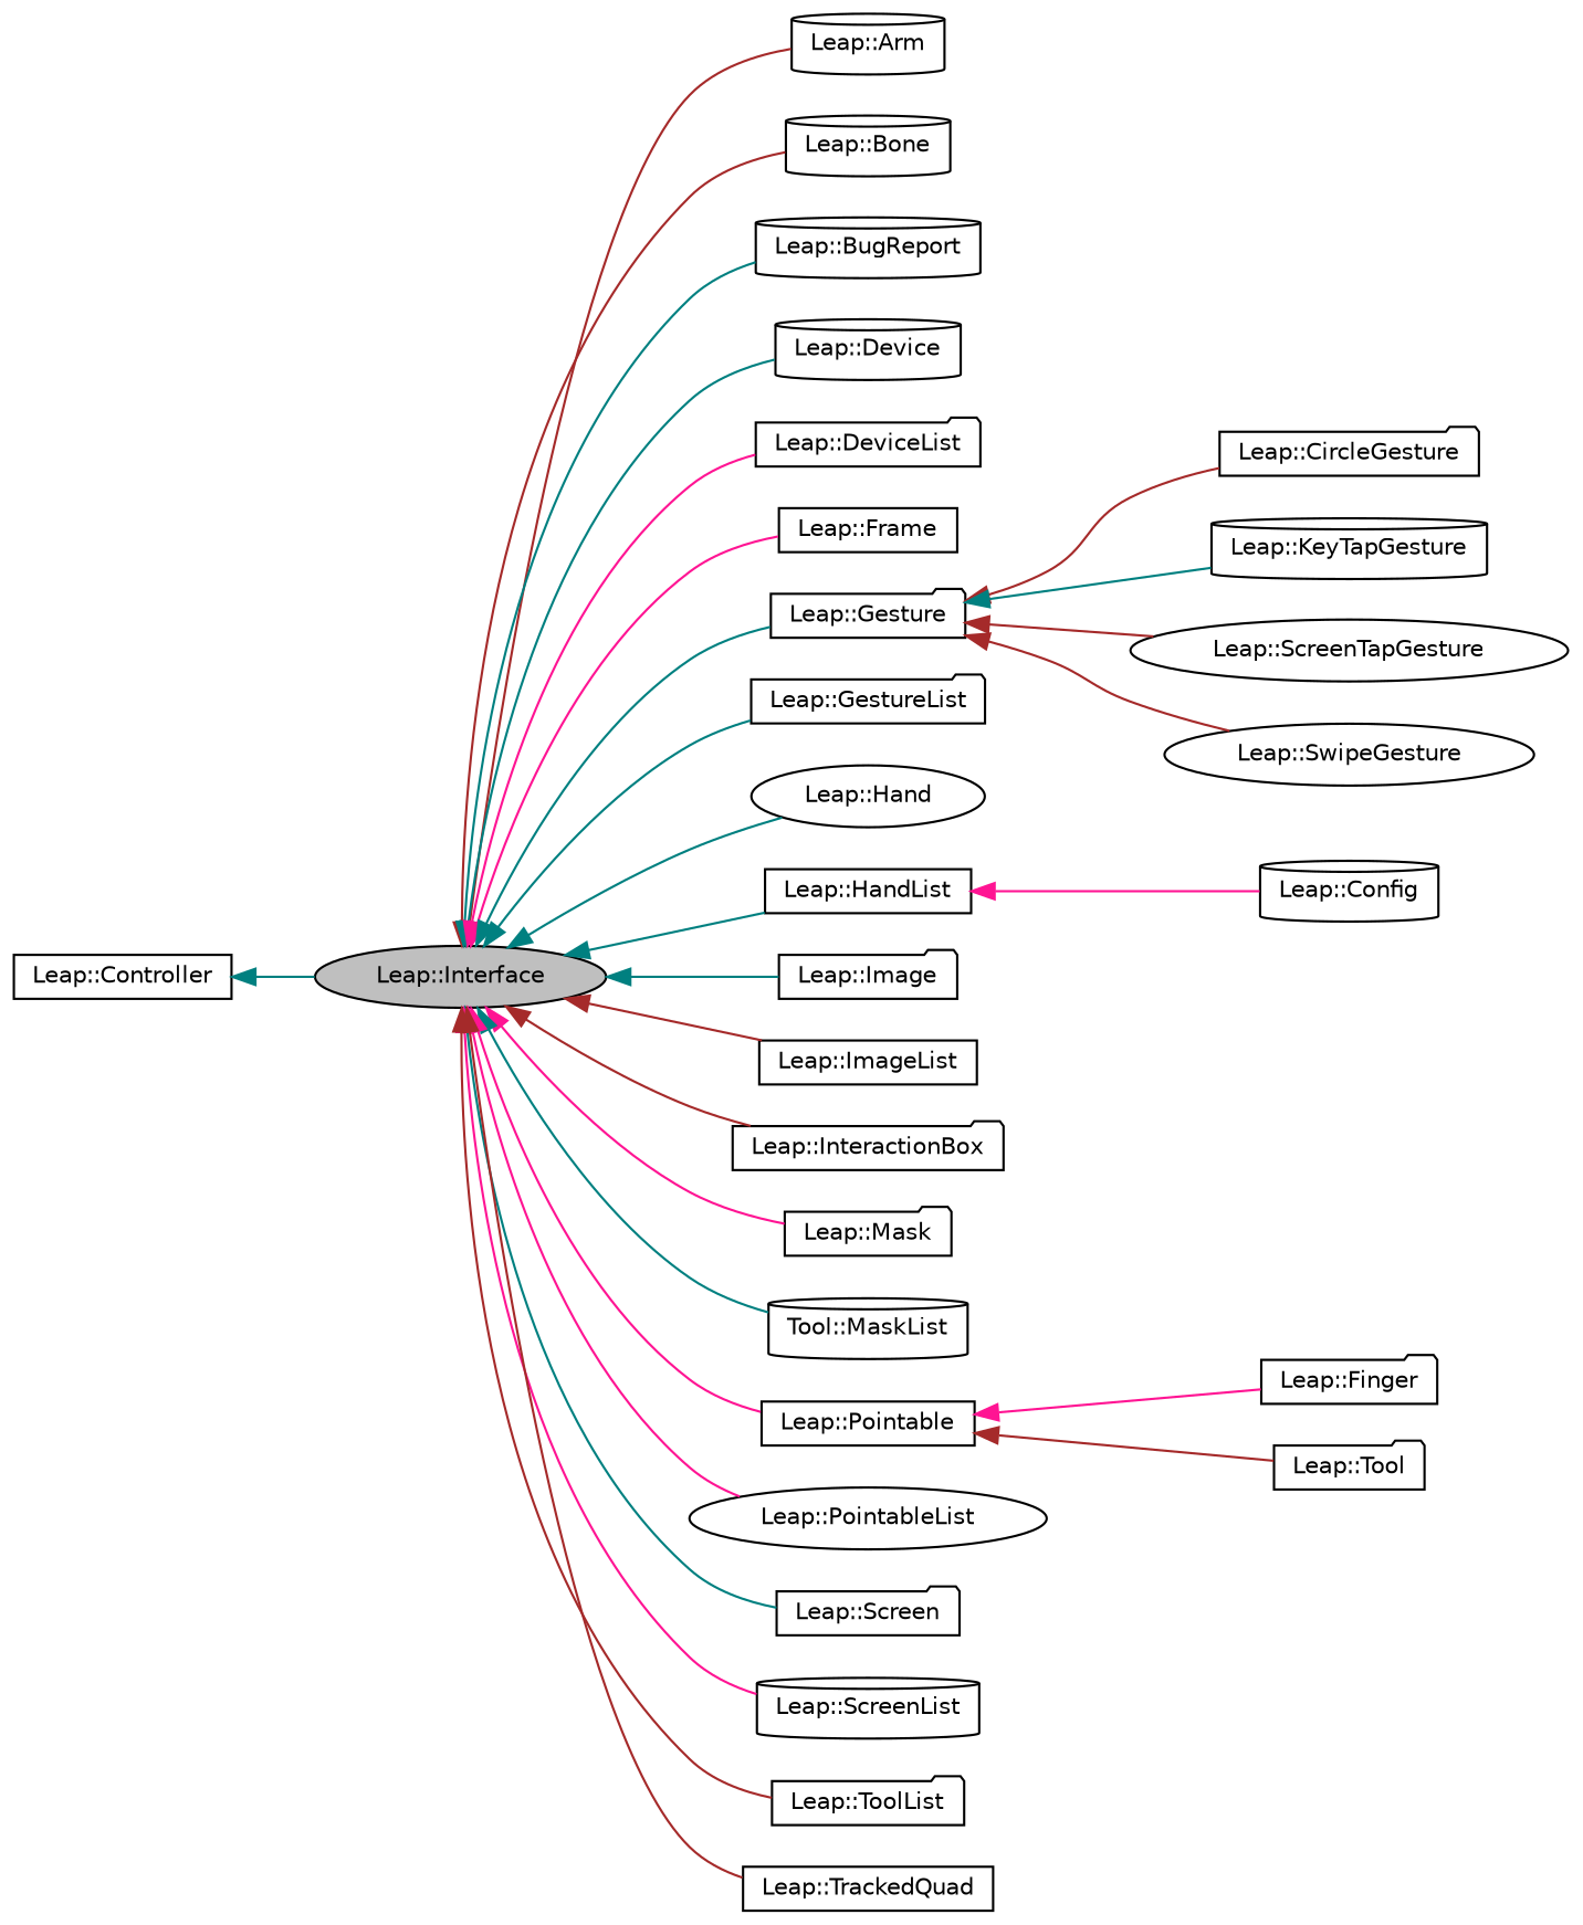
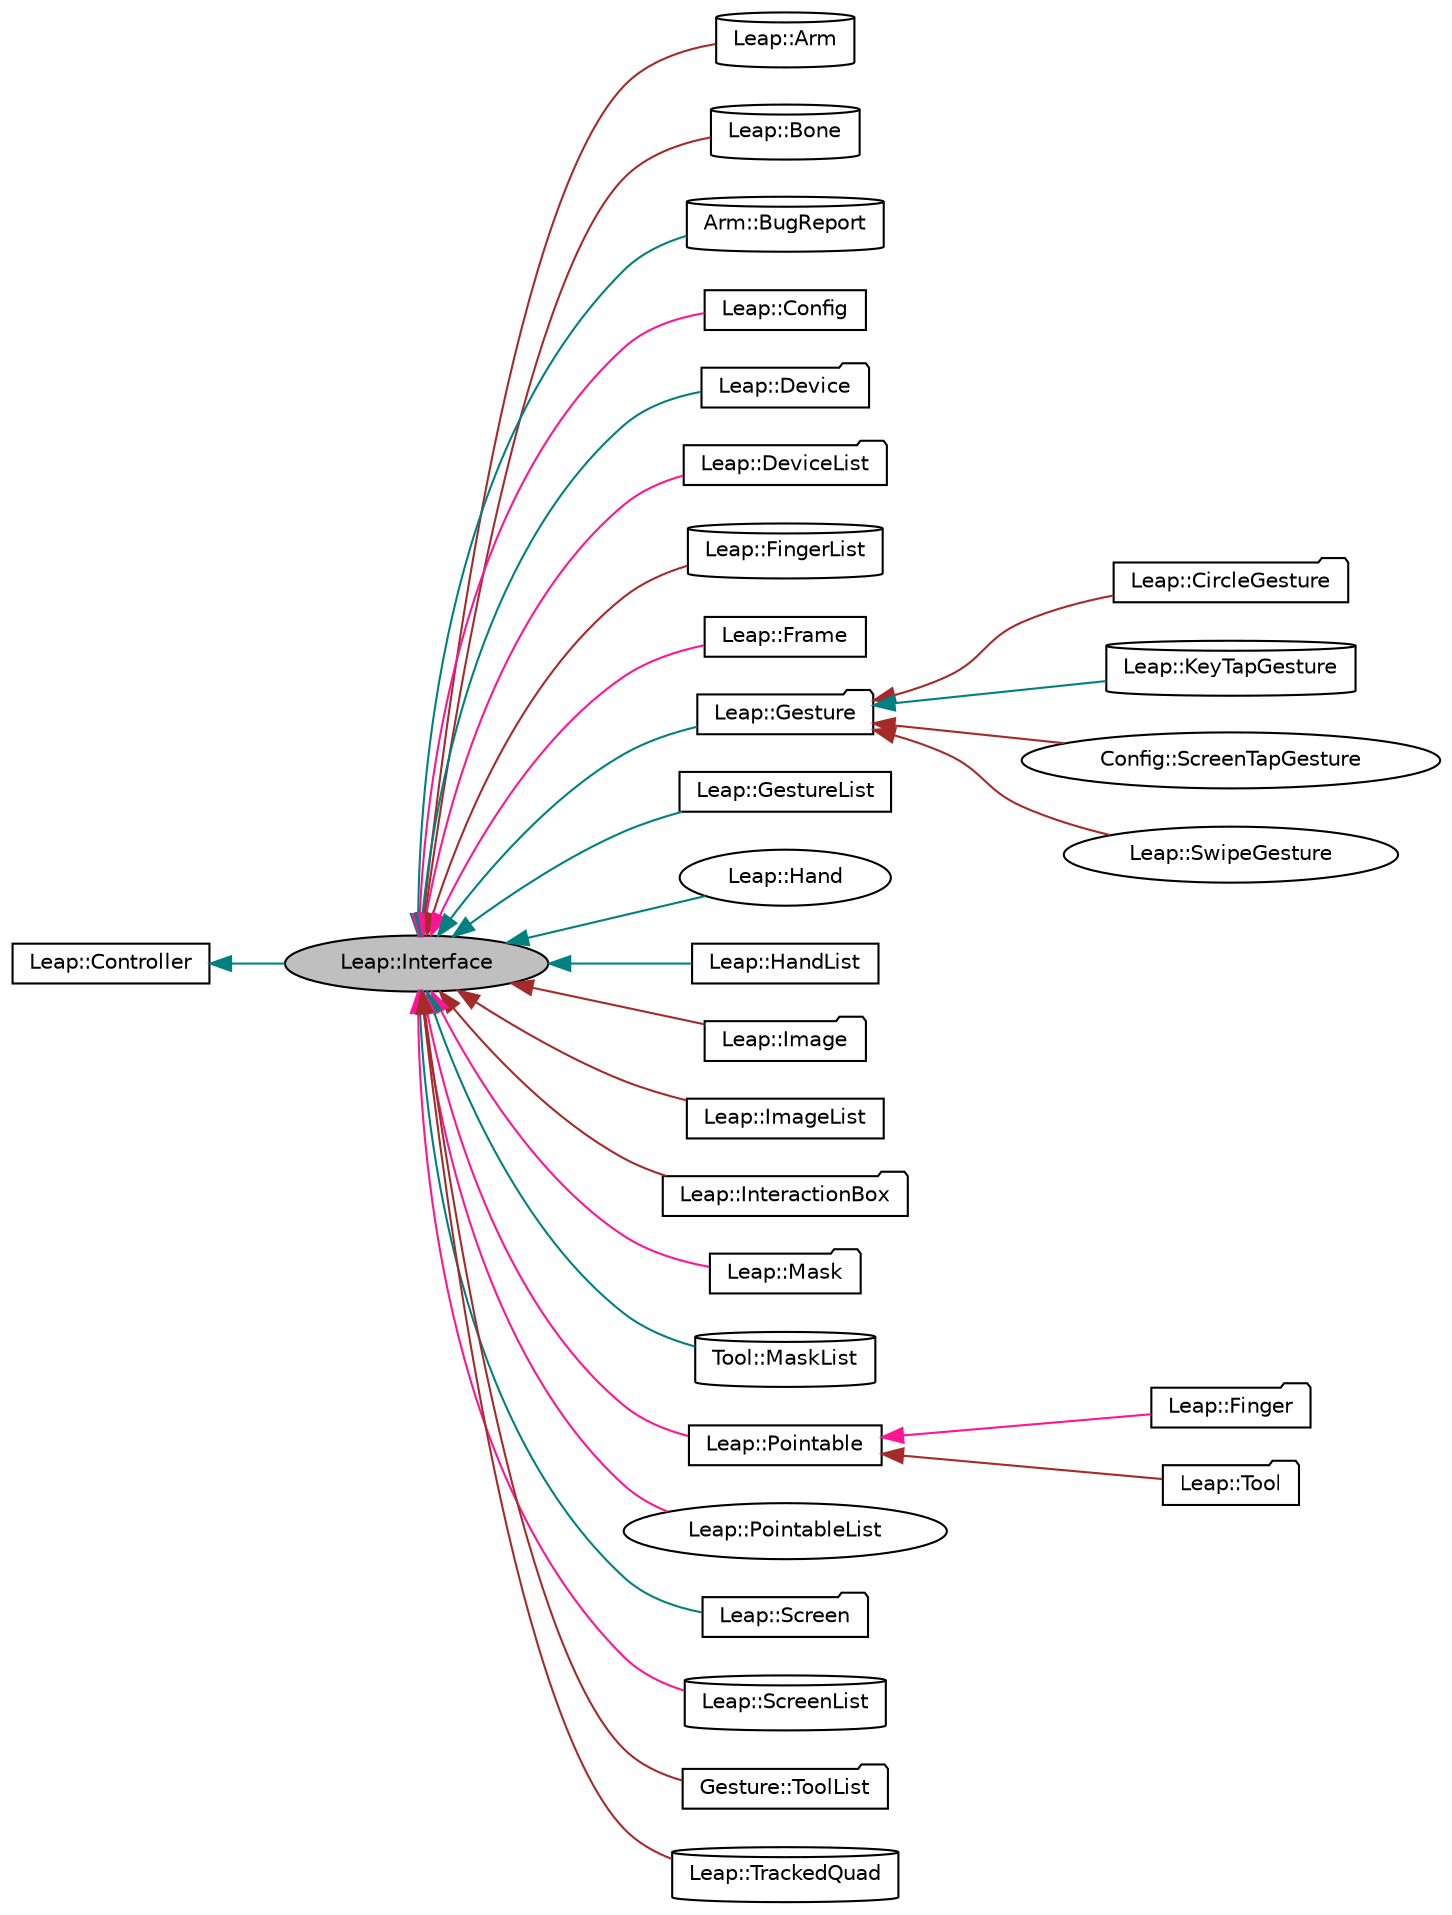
  digraph {
    rankdir=LR
    node [color=black fillcolor=white fontname=Helvetica fontsize=10 shape=folder style=filled]
    edge [color=brown dir=back fontname=Helvetica fontsize=10 labelfontname=Helvetica labelfontsize=10 style=solid]
    n1 [fillcolor=grey75 fontcolor=black height=0.2 label="Leap::Interface" shape=ellipse width=0.4]
    n2 [height=0.2 label="Leap::Arm" shape=cylinder width=0.4]
    n3 [height=0.2 label="Leap::Bone" shape=cylinder width=0.4]
-   n4 [height=0.2 label="Leap::BugReport" shape=cylinder width=0.4]
-   n5 [height=0.2 label="Leap::Config" shape=cylinder width=0.4]
-   n6 [height=0.2 label="Leap::Device" shape=cylinder width=0.4]
+   n4 [height=0.2 label="Arm::BugReport" shape=cylinder width=0.4]
+   n5 [height=0.2 label="Leap::Config" shape=box width=0.4]
+   n6 [height=0.2 label="Leap::Device" width=0.4]
    n7 [height=0.2 label="Leap::DeviceList" width=0.4]
+   n8 [height=0.2 label="Leap::FingerList" shape=cylinder width=0.4]
    n9 [height=0.2 label="Leap::Frame" shape=box width=0.4]
    n10 [height=0.2 label="Leap::Gesture" width=0.4]
-   n11 [height=0.2 label="Leap::GestureList" width=0.4]
+   n11 [height=0.2 label="Leap::GestureList" shape=box width=0.4]
    n12 [height=0.2 label="Leap::Hand" shape=ellipse width=0.4]
    n13 [height=0.2 label="Leap::HandList" shape=box width=0.4]
    n14 [height=0.2 label="Leap::Image" width=0.4]
    n15 [height=0.2 label="Leap::ImageList" shape=box width=0.4]
    n16 [height=0.2 label="Leap::InteractionBox" width=0.4]
    n17 [height=0.2 label="Leap::Mask" width=0.4]
    n18 [height=0.2 label="Tool::MaskList" shape=cylinder width=0.4]
    n19 [height=0.2 label="Leap::Pointable" shape=box width=0.4]
    n20 [height=0.2 label="Leap::PointableList" shape=ellipse width=0.4]
    n21 [height=0.2 label="Leap::Screen" width=0.4]
    n22 [height=0.2 label="Leap::ScreenList" shape=cylinder width=0.4]
-   n23 [height=0.2 label="Leap::ToolList" width=0.4]
-   n24 [height=0.2 label="Leap::TrackedQuad" shape=box width=0.4]
+   n23 [height=0.2 label="Gesture::ToolList" width=0.4]
+   n24 [height=0.2 label="Leap::TrackedQuad" shape=cylinder width=0.4]
    n25 [height=0.2 label="Leap::Controller" shape=box width=0.4]
    n26 [height=0.2 label="Leap::CircleGesture" width=0.4]
    n27 [height=0.2 label="Leap::KeyTapGesture" shape=cylinder width=0.4]
-   n28 [height=0.2 label="Leap::ScreenTapGesture" shape=ellipse width=0.4]
+   n28 [height=0.2 label="Config::ScreenTapGesture" shape=ellipse width=0.4]
    n29 [height=0.2 label="Leap::SwipeGesture" shape=ellipse width=0.4]
    n30 [height=0.2 label="Leap::Finger" width=0.4]
    n31 [height=0.2 label="Leap::Tool" width=0.4]
    n1 -> n2
    n1 -> n3
    n1 -> n4 [color=teal]
-   n13 -> n5 [color=deeppink]
+   n1 -> n5 [color=deeppink]
    n1 -> n6 [color=teal]
    n1 -> n7 [color=deeppink]
+   n1 -> n8
    n1 -> n9 [color=deeppink]
    n1 -> n10 [color=teal]
    n1 -> n11 [color=teal]
    n1 -> n12 [color=teal]
    n1 -> n13 [color=teal]
-   n1 -> n14 [color=teal]
+   n1 -> n14
    n1 -> n15
    n1 -> n16
    n1 -> n17 [color=deeppink]
    n1 -> n18 [color=teal]
    n1 -> n19 [color=deeppink]
    n1 -> n20 [color=deeppink]
    n1 -> n21 [color=teal]
    n1 -> n22 [color=deeppink]
    n1 -> n23
    n1 -> n24
    n10 -> n26
    n10 -> n27 [color=teal]
    n10 -> n28
    n10 -> n29
    n19 -> n30 [color=deeppink]
    n19 -> n31
    n25 -> n1 [color=teal]
  }
